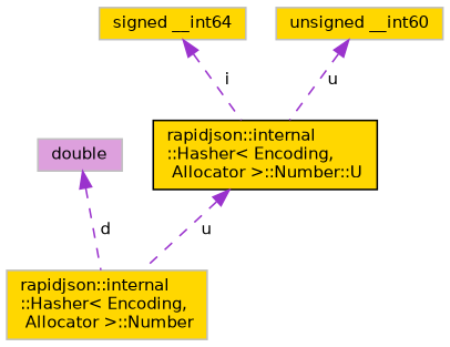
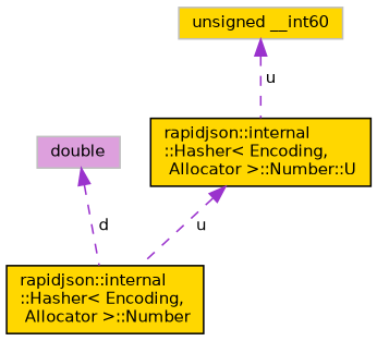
  digraph {
    node [color=grey75 fillcolor=gold fontname=Helvetica fontsize=10 shape=record style=filled]
    edge [color=darkorchid3 dir=back fontname=Helvetica fontsize=10 labelfontname=Helvetica labelfontsize=10 style=dashed]
-   n1 [fontcolor=black height=0.2 label="rapidjson::internal\l::Hasher\< Encoding,\l Allocator \>::Number" width=0.4]
+   n1 [color=black fontcolor=black height=0.2 label="rapidjson::internal\l::Hasher\< Encoding,\l Allocator \>::Number" width=0.4]
    n2 [fillcolor=plum height=0.2 label=double width=0.4]
    n3 [color=black height=0.2 label="rapidjson::internal\l::Hasher\< Encoding,\l Allocator \>::Number::U" width=0.4]
-   n4 [height=0.2 label="signed __int64" width=0.4]
    n5 [height=0.2 label="unsigned __int60" width=0.4]
    n2 -> n1 [label=" d"]
    n3 -> n1 [label=" u"]
-   n4 -> n3 [label=" i"]
    n5 -> n3 [label=" u"]
  }
